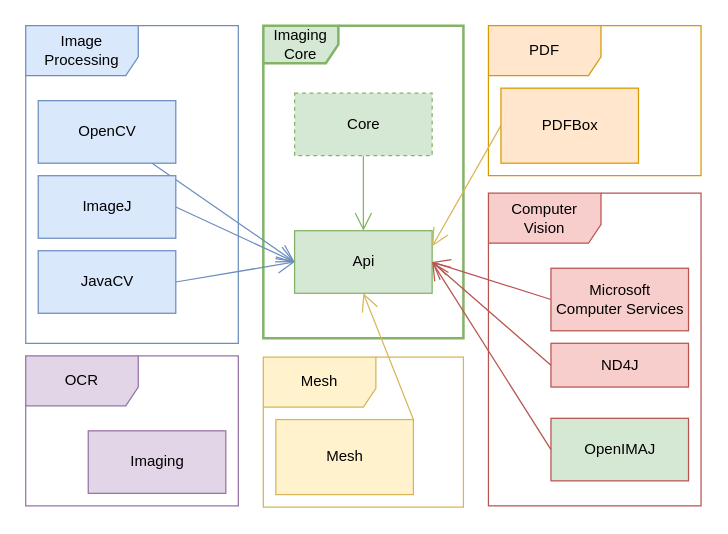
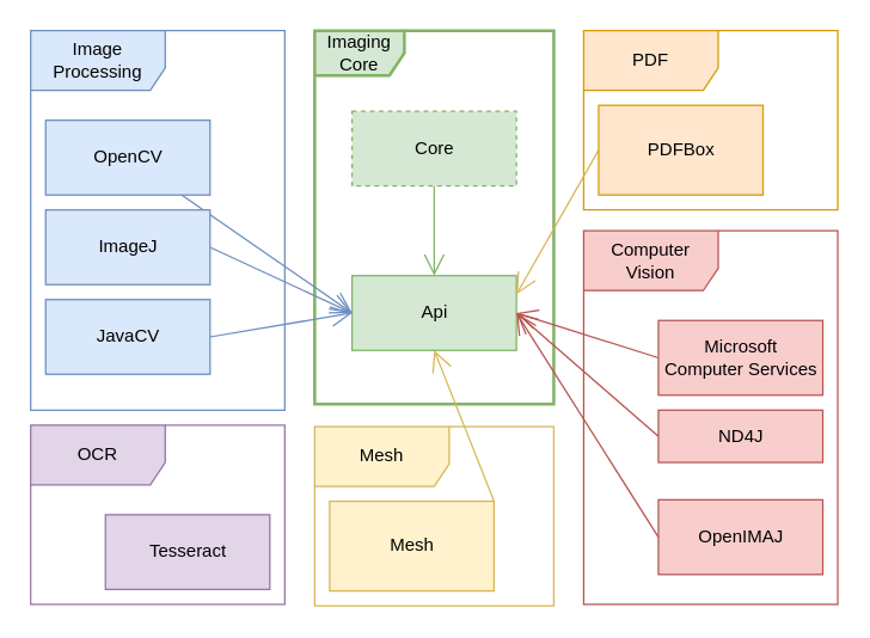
  <mxCell id="0" />
  <mxCell id="1" parent="0" />
  <mxCell id="2" value="Computer Vision" style="shape=umlFrame;whiteSpace=wrap;html=1;width=90;height=40;fillColor=#f8cecc;strokeColor=#b85450;" parent="1" vertex="1"><mxGeometry x="390" y="154" width="170" height="250" as="geometry" /></mxCell>
  <mxCell id="3" value="Image Processing" style="shape=umlFrame;whiteSpace=wrap;html=1;width=90;height=40;fillColor=#dae8fc;strokeColor=#6c8ebf;" parent="1" vertex="1"><mxGeometry x="20" y="20" width="170" height="254" as="geometry" /></mxCell>
  <mxCell id="4" value="Imaging Core" style="shape=umlFrame;whiteSpace=wrap;html=1;strokeWidth=2;fillColor=#d5e8d4;strokeColor=#82b366;" parent="1" vertex="1"><mxGeometry x="210" y="20" width="160" height="250" as="geometry" /></mxCell>
  <mxCell id="5" value="PDF" style="shape=umlFrame;whiteSpace=wrap;html=1;width=90;height=40;fillColor=#ffe6cc;strokeColor=#d79b00;" parent="1" vertex="1"><mxGeometry x="390" y="20" width="170" height="120" as="geometry" /></mxCell>
  <mxCell id="6" value="OCR" style="shape=umlFrame;whiteSpace=wrap;html=1;width=90;height=40;fillColor=#e1d5e7;strokeColor=#9673a6;" parent="1" vertex="1"><mxGeometry x="20" y="284" width="170" height="120" as="geometry" /></mxCell>
  <mxCell id="7" value="Api" style="html=1;fillColor=#d5e8d4;strokeColor=#82b366;" parent="1" vertex="1"><mxGeometry x="235" y="184" width="110" height="50" as="geometry" /></mxCell>
  <mxCell id="8" value="Core" style="html=1;fillColor=#d5e8d4;strokeColor=#82b366;dashed=1;" parent="1" vertex="1"><mxGeometry x="235" y="74" width="110" height="50" as="geometry" /></mxCell>
  <mxCell id="9" value="OpenCV" style="html=1;fillColor=#dae8fc;strokeColor=#6c8ebf;" parent="1" vertex="1"><mxGeometry x="30" y="80" width="110" height="50" as="geometry" /></mxCell>
  <mxCell id="10" style="rounded=0;orthogonalLoop=1;jettySize=auto;html=1;exitX=0;exitY=0.5;exitDx=0;exitDy=0;entryX=1;entryY=0.25;entryDx=0;entryDy=0;fillColor=#fff2cc;strokeColor=#d6b656;endArrow=open;endFill=0;endSize=12;" parent="1" source="11" target="7" edge="1"><mxGeometry relative="1" as="geometry" /></mxCell>
  <mxCell id="11" value="PDFBox" style="html=1;fillColor=#ffe6cc;strokeColor=#d79b00;" parent="1" vertex="1"><mxGeometry x="400" y="70" width="110" height="60" as="geometry" /></mxCell>
- <mxCell id="12" value="Imaging&lt;br&gt;" style="html=1;fillColor=#e1d5e7;strokeColor=#9673a6;" parent="1" vertex="1"><mxGeometry x="70" y="344" width="110" height="50" as="geometry" /></mxCell>
+ <mxCell id="12" value="Tesseract&lt;br&gt;" style="html=1;fillColor=#e1d5e7;strokeColor=#9673a6;" parent="1" vertex="1"><mxGeometry x="70" y="344" width="110" height="50" as="geometry" /></mxCell>
  <mxCell id="13" value="Microsoft&lt;br&gt;Computer Services&lt;br&gt;" style="html=1;fillColor=#f8cecc;strokeColor=#b85450;" parent="1" vertex="1"><mxGeometry x="440" y="214" width="110" height="50" as="geometry" /></mxCell>
  <mxCell id="14" value="" style="endArrow=open;endFill=1;endSize=12;html=1;fillColor=#d5e8d4;strokeColor=#82b366;" parent="1" source="8" target="7" edge="1"><mxGeometry width="160" relative="1" as="geometry"><mxPoint x="100" y="390" as="sourcePoint" /><mxPoint x="260" y="390" as="targetPoint" /></mxGeometry></mxCell>
  <mxCell id="15" value="" style="endArrow=open;endFill=1;endSize=12;html=1;fillColor=#dae8fc;strokeColor=#6c8ebf;entryX=0;entryY=0.5;entryDx=0;entryDy=0;" parent="1" source="9" target="7" edge="1"><mxGeometry width="160" relative="1" as="geometry"><mxPoint x="120" y="470" as="sourcePoint" /><mxPoint x="280" y="470" as="targetPoint" /></mxGeometry></mxCell>
  <mxCell id="16" value="" style="endArrow=open;endFill=1;endSize=12;html=1;fillColor=#f8cecc;strokeColor=#b85450;entryX=1;entryY=0.5;entryDx=0;entryDy=0;exitX=0;exitY=0.5;exitDx=0;exitDy=0;" parent="1" source="13" target="7" edge="1"><mxGeometry width="160" relative="1" as="geometry"><mxPoint x="160" y="430" as="sourcePoint" /><mxPoint x="320" y="430" as="targetPoint" /></mxGeometry></mxCell>
  <mxCell id="17" value="ImageJ" style="html=1;fillColor=#dae8fc;strokeColor=#6c8ebf;" parent="1" vertex="1"><mxGeometry x="30" y="140" width="110" height="50" as="geometry" /></mxCell>
  <mxCell id="18" value="" style="endArrow=open;endFill=1;endSize=12;html=1;fillColor=#dae8fc;strokeColor=#6c8ebf;entryX=0;entryY=0.5;entryDx=0;entryDy=0;exitX=1;exitY=0.5;exitDx=0;exitDy=0;" parent="1" source="17" target="7" edge="1"><mxGeometry width="160" relative="1" as="geometry"><mxPoint x="150" y="115" as="sourcePoint" /><mxPoint x="245" y="115" as="targetPoint" /></mxGeometry></mxCell>
  <mxCell id="19" value="ND4J" style="html=1;fillColor=#f8cecc;strokeColor=#b85450;" parent="1" vertex="1"><mxGeometry x="440" y="274" width="110" height="35" as="geometry" /></mxCell>
  <mxCell id="20" value="" style="endArrow=open;endFill=1;endSize=12;html=1;fillColor=#f8cecc;strokeColor=#b85450;exitX=0;exitY=0.5;exitDx=0;exitDy=0;entryX=1;entryY=0.5;entryDx=0;entryDy=0;" parent="1" source="19" target="7" edge="1"><mxGeometry width="160" relative="1" as="geometry"><mxPoint x="450" y="115" as="sourcePoint" /><mxPoint x="340" y="209" as="targetPoint" /></mxGeometry></mxCell>
- <mxCell id="21" value="OpenIMAJ" style="html=1;fillColor=#d5e8d4;strokeColor=#b85450;" parent="1" vertex="1"><mxGeometry x="440" y="334" width="110" height="50" as="geometry" /></mxCell>
+ <mxCell id="21" value="OpenIMAJ" style="html=1;fillColor=#f8cecc;strokeColor=#b85450;" parent="1" vertex="1"><mxGeometry x="440" y="334" width="110" height="50" as="geometry" /></mxCell>
  <mxCell id="22" value="" style="endArrow=open;endFill=1;endSize=12;html=1;fillColor=#f8cecc;strokeColor=#b85450;entryX=1;entryY=0.5;entryDx=0;entryDy=0;exitX=0;exitY=0.5;exitDx=0;exitDy=0;" parent="1" source="21" target="7" edge="1"><mxGeometry width="160" relative="1" as="geometry"><mxPoint x="441" y="363" as="sourcePoint" /><mxPoint x="380" y="140" as="targetPoint" /></mxGeometry></mxCell>
  <mxCell id="23" value="Mesh" style="shape=umlFrame;whiteSpace=wrap;html=1;width=90;height=40;fillColor=#fff2cc;strokeColor=#d6b656;" parent="1" vertex="1"><mxGeometry x="210" y="285" width="160" height="120" as="geometry" /></mxCell>
  <mxCell id="24" value="Mesh" style="html=1;fillColor=#fff2cc;strokeColor=#d6b656;" parent="1" vertex="1"><mxGeometry x="220" y="335" width="110" height="60" as="geometry" /></mxCell>
  <mxCell id="25" style="rounded=0;orthogonalLoop=1;jettySize=auto;html=1;exitX=1;exitY=0;exitDx=0;exitDy=0;fillColor=#fff2cc;strokeColor=#d6b656;endArrow=open;endFill=0;endSize=12;" parent="1" source="24" edge="1"><mxGeometry relative="1" as="geometry"><mxPoint x="410" y="110" as="sourcePoint" /><mxPoint x="290" y="234" as="targetPoint" /></mxGeometry></mxCell>
  <mxCell id="26" value="JavaCV" style="html=1;fillColor=#dae8fc;strokeColor=#6c8ebf;" parent="1" vertex="1"><mxGeometry x="30" y="200" width="110" height="50" as="geometry" /></mxCell>
  <mxCell id="27" value="" style="endArrow=open;endFill=1;endSize=12;html=1;fillColor=#dae8fc;strokeColor=#6c8ebf;exitX=1;exitY=0.5;exitDx=0;exitDy=0;entryX=0;entryY=0.5;entryDx=0;entryDy=0;" parent="1" source="26" target="7" edge="1"><mxGeometry width="160" relative="1" as="geometry"><mxPoint x="150" y="175" as="sourcePoint" /><mxPoint x="230" y="104" as="targetPoint" /></mxGeometry></mxCell>
